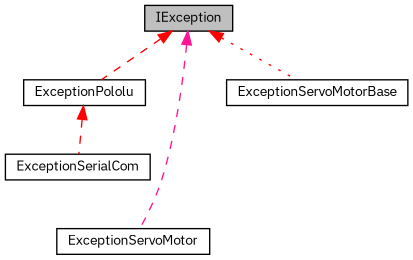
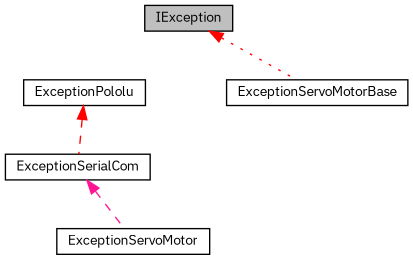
  digraph {
    fontname="IBM Plex Sans"
    rankdir=TB
    node [color=black fillcolor=white fontname="IBM Plex Sans" fontsize=10 shape=box style=filled]
    edge [color=red dir=back fontname="IBM Plex Sans" fontsize=10 labelfontname=Helvetica labelfontsize=10 style=dashed]
    n1 [fillcolor=grey75 fontcolor=black height=0.2 label=IException width=0.4]
    n2 [height=0.2 label=ExceptionPololu width=0.4]
    n3 [height=0.2 label=ExceptionServoMotor width=0.4]
    n4 [height=0.2 label=ExceptionServoMotorBase width=0.4]
    n5 [height=0.2 label=ExceptionSerialCom width=0.4]
-   n1 -> n2
-   n1 -> n3 [color=deeppink]
+   n5 -> n3 [color=deeppink]
    n1 -> n4 [style=dotted]
    n2 -> n5
  }
